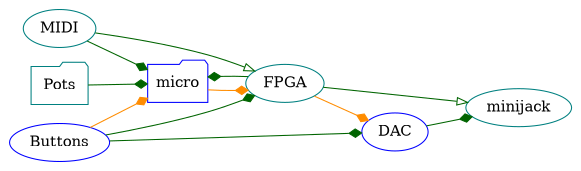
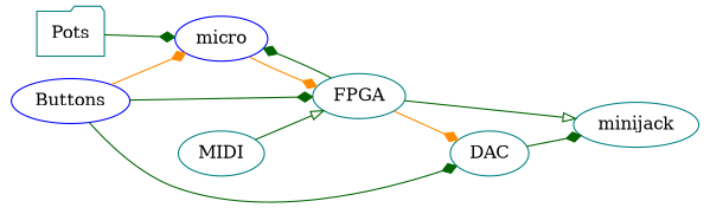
  digraph {
    rankdir=LR
    node [color=teal shape=ellipse]
    edge [arrowhead=diamond color=darkgreen]
    Buttons [color=blue]
-   micro [color=blue shape=folder]
+   micro [color=blue]
    FPGA
-   DAC [color=blue]
+   DAC
    minijack
    Pots [shape=folder]
    MIDI
    Buttons -> micro [color=darkorange]
    Buttons -> FPGA
    Buttons -> DAC
    micro -> FPGA [color=darkorange]
    FPGA -> micro
    FPGA -> DAC [color=darkorange]
    FPGA -> minijack [arrowhead=onormal]
    DAC -> minijack
    Pots -> micro
-   MIDI -> micro
    MIDI -> FPGA [arrowhead=onormal]
  }
